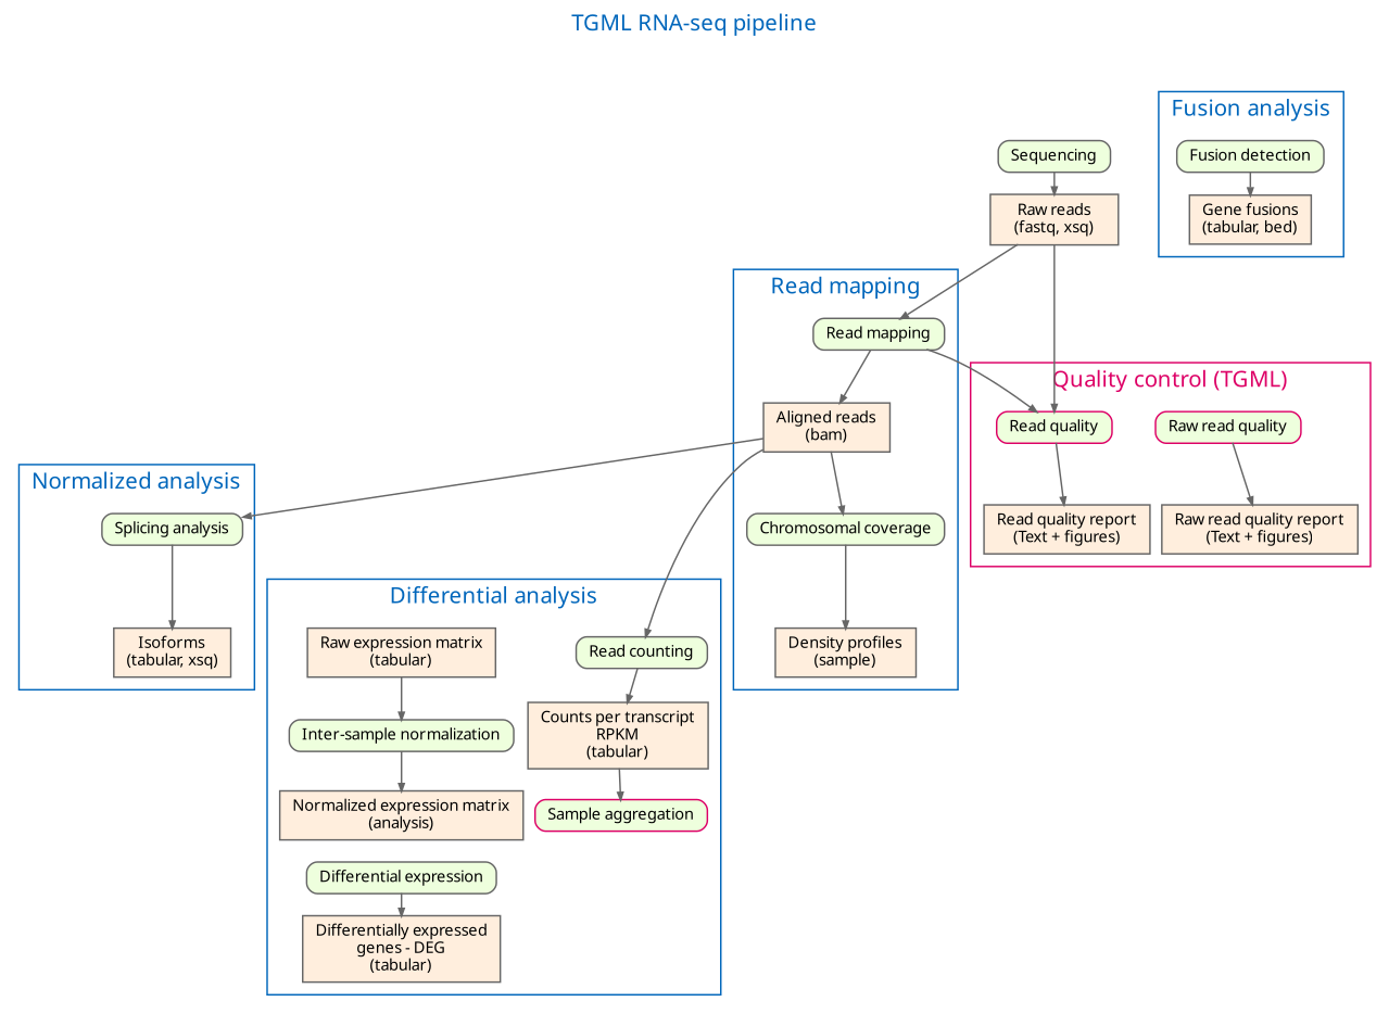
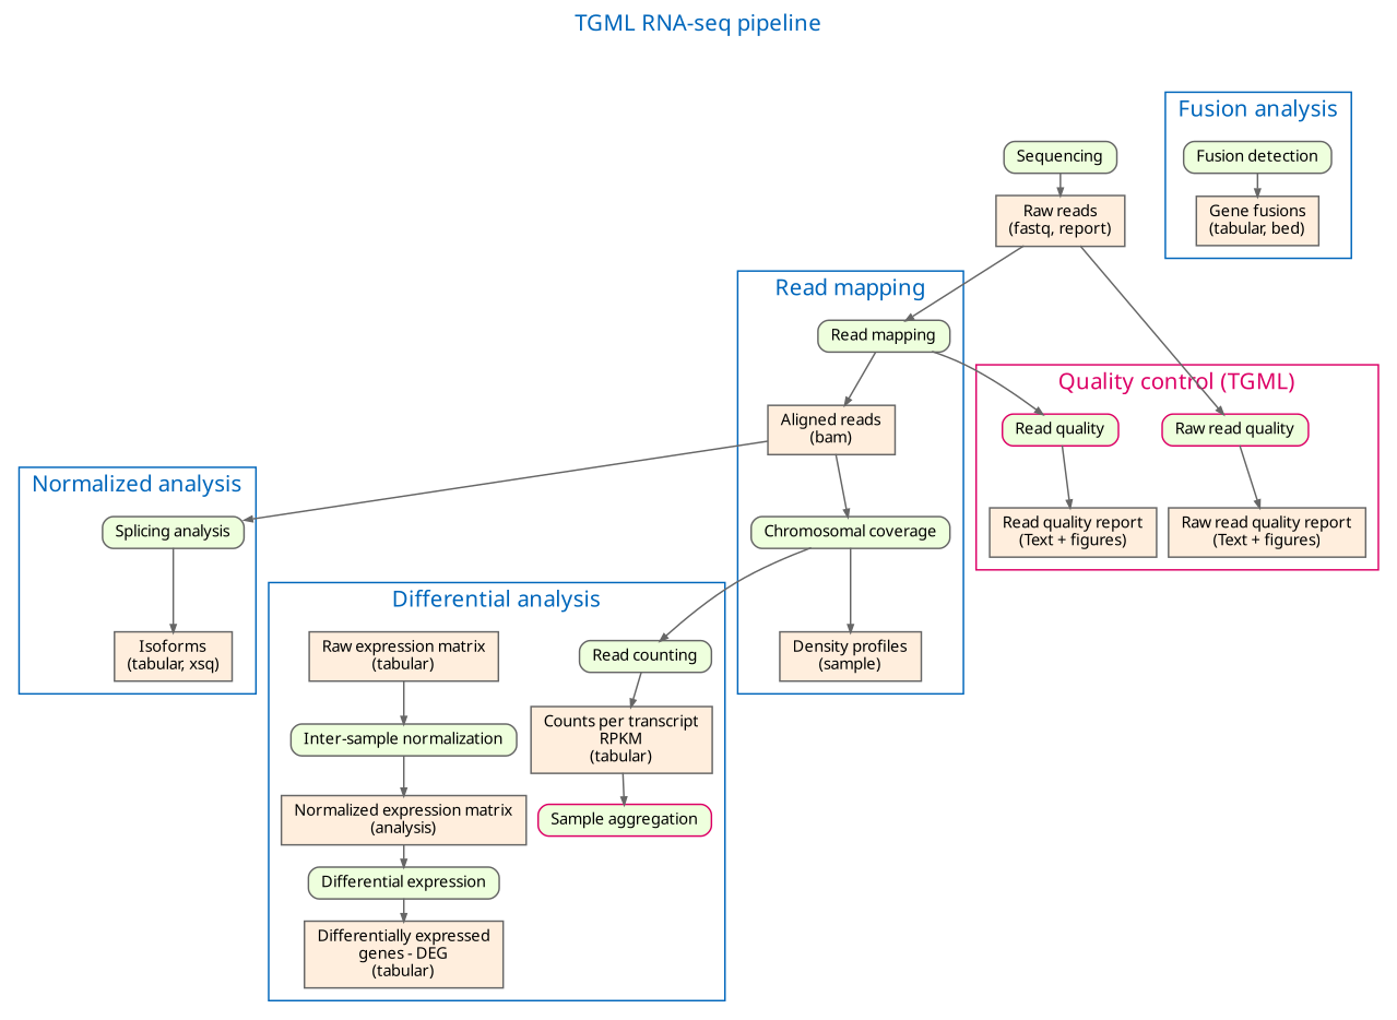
  digraph {
    fontcolor="#0066BB"
    fontname=ArialBlack
    fontsize=14
    label="TGML RNA-seq pipeline"
    labelloc=t
    nodesep=0.1
    ranksep=0.2
    node [color="#666666" fillcolor="#EEFFDD" fontname=ArialMT fontsize=10 shape=record style="rounded,filled"]
    edge [arrowsize=0.5 color="#666666" fontname=ArialMT fontsize=10 labelfontname=ArialMT labelfontsize=10]
    n1 [height=0.2 label="{Read mapping}"]
    n2 [fillcolor="#FFEEDD" height=0.2 label="{Aligned reads\n(bam)}" style=filled]
    n3 [height=0.2 label="{Chromosomal coverage}"]
    n4 [fillcolor="#FFEEDD" height=0.2 label="{Density profiles\n(sample)}" style=filled]
    n5 [height=0.2 label="{Fusion detection}"]
    n6 [fillcolor="#FFEEDD" height=0.2 label="{Gene fusions\n(tabular, bed)}" style=filled]
    n7 [height=0.2 label="{Splicing analysis}"]
    n8 [fillcolor="#FFEEDD" height=0.2 label="{Isoforms\n(tabular, xsq)}" style=filled]
    n9 [color="#DD0066" height=0.2 label="{Raw read quality}"]
    n10 [fillcolor="#FFEEDD" height=0.2 label="{Raw read quality report\n(Text + figures)}" style=filled]
    n11 [color="#DD0066" height=0.2 label="{Read quality}"]
    n12 [fillcolor="#FFEEDD" height=0.2 label="{Read quality report\n(Text + figures)}" style=filled]
    n13 [height=0.2 label="{Read counting}"]
    n14 [fillcolor="#FFEEDD" height=0.2 label="{Counts per transcript\nRPKM\n(tabular)}" style=filled]
    n15 [color="#DD0066" height=0.2 label="{Sample aggregation}"]
    n16 [fillcolor="#FFEEDD" height=0.2 label="{Raw expression matrix\n(tabular)}" style=filled]
    n17 [height=0.2 label="{Inter-sample normalization}"]
    n18 [fillcolor="#FFEEDD" height=0.2 label="{Normalized expression matrix\n(analysis)}" style=filled]
    n19 [height=0.2 label="{Differential expression}"]
    n20 [fillcolor="#FFEEDD" height=0.2 label="{Differentially expressed\ngenes - DEG\n(tabular)}" style=filled]
    n21 [height=0.2 label="{Sequencing}"]
-   n22 [fillcolor="#FFEEDD" height=0.2 label="{Raw reads\n(fastq, xsq)}" style=filled]
+   n22 [fillcolor="#FFEEDD" height=0.2 label="{Raw reads\n(fastq, report)}" style=filled]
    subgraph cluster_1 {
      color="#0066BB"
      label="Read mapping"
      n1
      n2
      n3
      n4
    }
    subgraph cluster_2 {
      color="#0066BB"
      label="Fusion analysis"
      n5
      n6
    }
    subgraph cluster_3 {
      color="#0066BB"
      label="Normalized analysis"
      n7
      n8
    }
    subgraph cluster_4 {
      color="#DD0066"
      fontcolor="#DD0066"
      label="Quality control (TGML)"
      n9
      n10
      n11
      n12
    }
    subgraph cluster_5 {
      color="#0066BB"
      label="Differential analysis"
      n13
      n14
      n15
      n16
      n17
      n18
      n19
      n20
    }
    n1 -> n2
    n1 -> n11
    n2 -> n3
    n2 -> n7
-   n2 -> n13
+   n3 -> n13
    n3 -> n4
    n5 -> n6
    n7 -> n8
    n9 -> n10
    n11 -> n12
    n13 -> n14
    n14 -> n15
    n16 -> n17
    n17 -> n18
+   n18 -> n19
    n19 -> n20
    n21 -> n22
    n22 -> n1
-   n22 -> n11
+   n22 -> n9
  }
